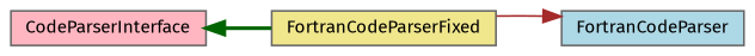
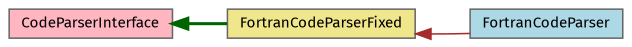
  digraph {
    fontname="Fira Sans"
    rankdir=LR
    node [color=gray40 fontname="Fira Sans" fontsize=10 shape=box style=filled]
    edge [dir=back fontname="Fira Sans" fontsize=10 labelfontname=Helvetica labelfontsize=10]
    n1 [fillcolor=khaki fontcolor=black height=0.2 label=FortranCodeParserFixed width=0.4]
    n2 [fillcolor=lightblue height=0.2 label=FortranCodeParser width=0.4]
    n3 [fillcolor=lightpink height=0.2 label=CodeParserInterface width=0.4]
-   n2 -> n1 [color=brown style=solid]
+   n1 -> n2 [color=brown style=solid]
    n3 -> n1 [color=darkgreen style=bold]
  }
